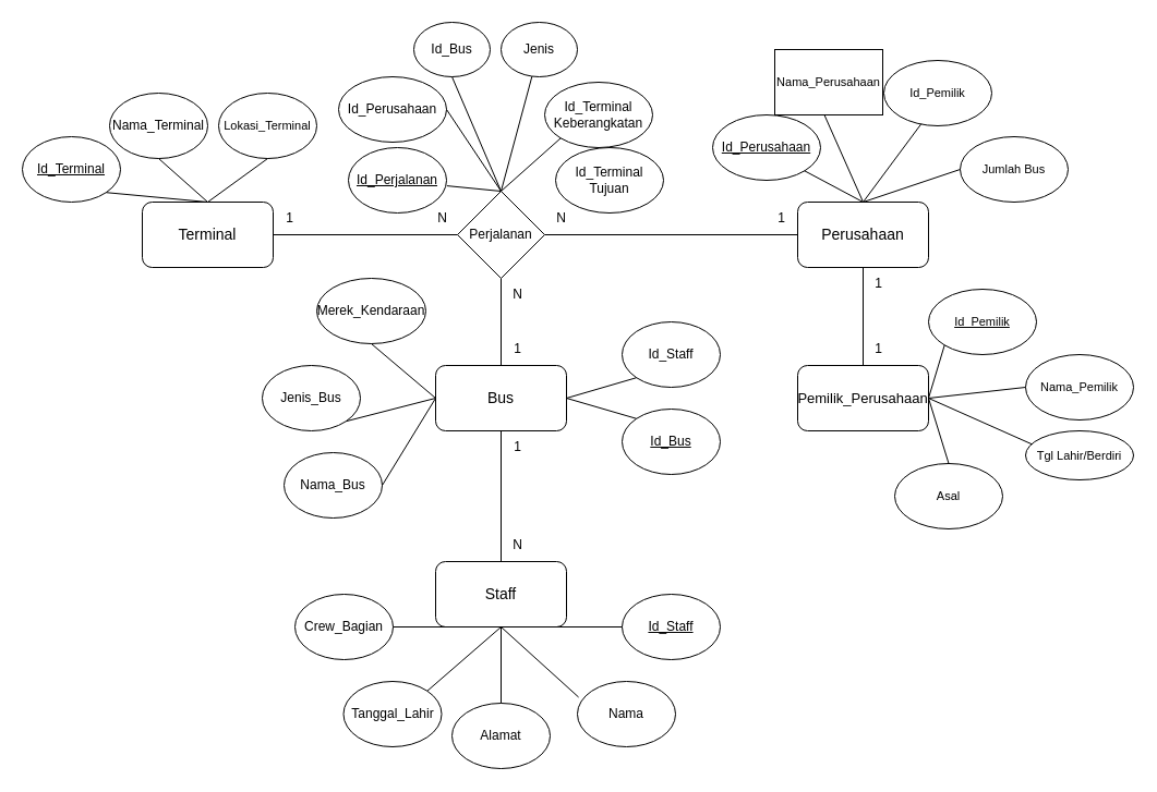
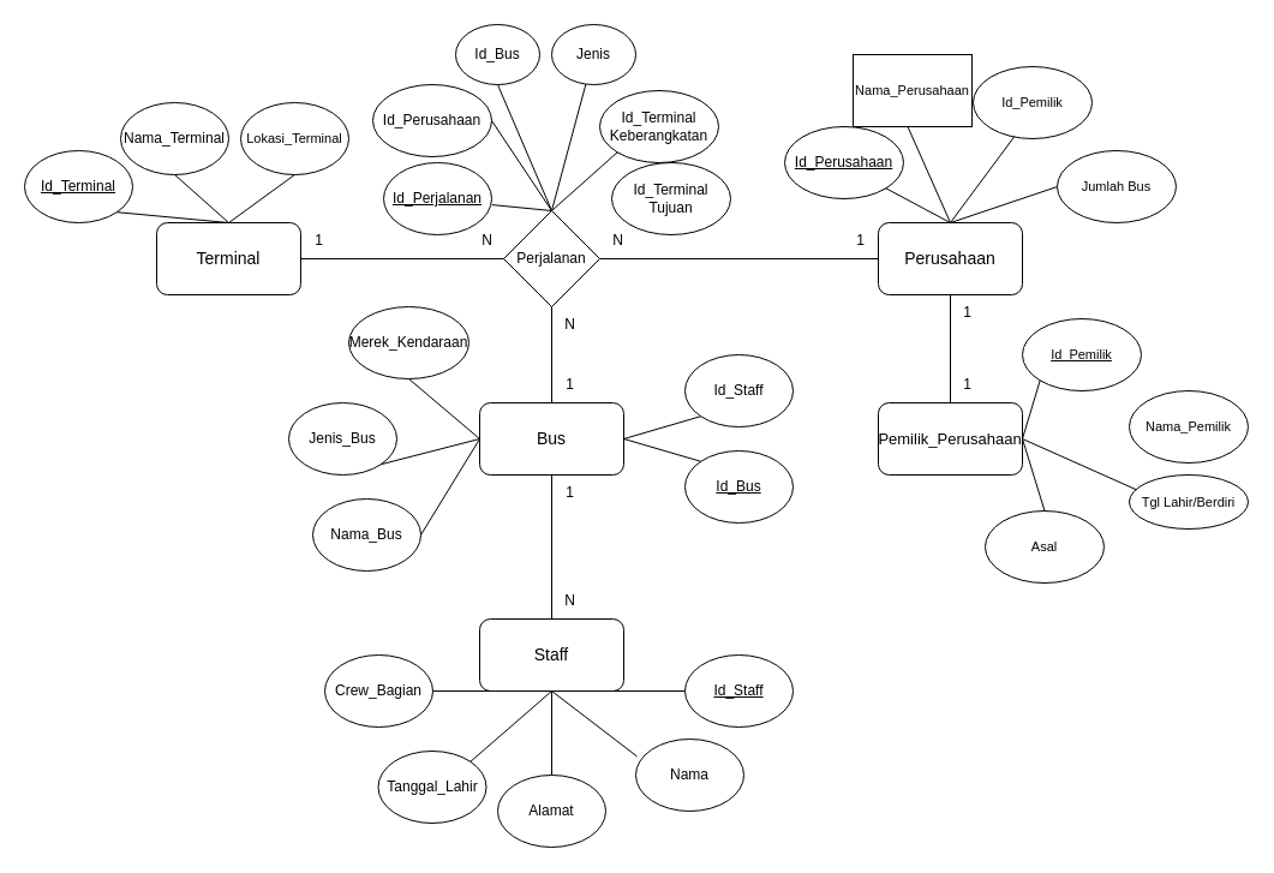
  <mxCell id="0" />
  <mxCell id="1" parent="0" />
  <mxCell id="2" value="&lt;font style=&quot;font-size: 14px;&quot;&gt;Terminal&lt;/font&gt;" style="rounded=1;whiteSpace=wrap;html=1;" parent="1" vertex="1"><mxGeometry x="130" y="185" width="120" height="60" as="geometry" /></mxCell>
  <mxCell id="3" value="&lt;u&gt;Id_Terminal&lt;/u&gt;" style="ellipse;whiteSpace=wrap;html=1;" parent="1" vertex="1"><mxGeometry x="20" y="125" width="90" height="60" as="geometry" /></mxCell>
  <mxCell id="4" value="Nama_Terminal" style="ellipse;whiteSpace=wrap;html=1;" parent="1" vertex="1"><mxGeometry x="100" y="85" width="90" height="60" as="geometry" /></mxCell>
  <mxCell id="5" value="&lt;font style=&quot;font-size: 11px;&quot;&gt;Lokasi_Terminal&lt;/font&gt;" style="ellipse;whiteSpace=wrap;html=1;" parent="1" vertex="1"><mxGeometry x="200" y="85" width="90" height="60" as="geometry" /></mxCell>
  <mxCell id="6" value="" style="endArrow=none;html=1;rounded=0;exitX=1;exitY=1;exitDx=0;exitDy=0;entryX=0.5;entryY=0;entryDx=0;entryDy=0;" parent="1" source="3" target="2" edge="1"><mxGeometry width="50" height="50" relative="1" as="geometry"><mxPoint x="350" y="215" as="sourcePoint" /><mxPoint x="400" y="165" as="targetPoint" /></mxGeometry></mxCell>
  <mxCell id="7" value="" style="endArrow=none;html=1;rounded=0;exitX=0.5;exitY=1;exitDx=0;exitDy=0;entryX=0.5;entryY=0;entryDx=0;entryDy=0;" parent="1" source="4" target="2" edge="1"><mxGeometry width="50" height="50" relative="1" as="geometry"><mxPoint x="350" y="215" as="sourcePoint" /><mxPoint x="400" y="165" as="targetPoint" /></mxGeometry></mxCell>
  <mxCell id="8" value="" style="endArrow=none;html=1;rounded=0;exitX=0.5;exitY=1;exitDx=0;exitDy=0;entryX=0.5;entryY=0;entryDx=0;entryDy=0;" parent="1" source="5" target="2" edge="1"><mxGeometry width="50" height="50" relative="1" as="geometry"><mxPoint x="200" y="145" as="sourcePoint" /><mxPoint x="200" y="195" as="targetPoint" /></mxGeometry></mxCell>
  <mxCell id="9" value="Perjalanan" style="rhombus;whiteSpace=wrap;html=1;" parent="1" vertex="1"><mxGeometry x="419" y="175" width="80" height="80" as="geometry" /></mxCell>
  <mxCell id="10" value="" style="endArrow=none;html=1;rounded=0;exitX=1;exitY=0.5;exitDx=0;exitDy=0;entryX=0;entryY=0.5;entryDx=0;entryDy=0;" parent="1" source="2" target="9" edge="1"><mxGeometry width="50" height="50" relative="1" as="geometry"><mxPoint x="410" y="205" as="sourcePoint" /><mxPoint x="460" y="155" as="targetPoint" /></mxGeometry></mxCell>
  <mxCell id="11" value="&lt;u&gt;Id_Perjalanan&lt;/u&gt;" style="ellipse;whiteSpace=wrap;html=1;" parent="1" vertex="1"><mxGeometry x="319" y="135" width="90" height="60" as="geometry" /></mxCell>
  <mxCell id="12" value="Id_Bus" style="ellipse;whiteSpace=wrap;html=1;" parent="1" vertex="1"><mxGeometry x="379" y="20" width="70" height="50" as="geometry" /></mxCell>
  <mxCell id="13" value="Id_Perusahaan" style="ellipse;whiteSpace=wrap;html=1;" parent="1" vertex="1"><mxGeometry x="310" y="70" width="99" height="60" as="geometry" /></mxCell>
  <mxCell id="14" value="Id_Terminal Tujuan" style="ellipse;whiteSpace=wrap;html=1;" parent="1" vertex="1"><mxGeometry x="509" y="135" width="99" height="60" as="geometry" /></mxCell>
  <mxCell id="15" value="Id_Terminal Keberangkatan" style="ellipse;whiteSpace=wrap;html=1;" parent="1" vertex="1"><mxGeometry x="499" y="75" width="99" height="60" as="geometry" /></mxCell>
  <mxCell id="16" value="Jenis" style="ellipse;whiteSpace=wrap;html=1;" parent="1" vertex="1"><mxGeometry x="459" y="20" width="70" height="50" as="geometry" /></mxCell>
  <mxCell id="17" value="" style="endArrow=none;html=1;rounded=0;exitX=1.005;exitY=0.585;exitDx=0;exitDy=0;exitPerimeter=0;entryX=0.5;entryY=0;entryDx=0;entryDy=0;" parent="1" source="11" target="9" edge="1"><mxGeometry width="50" height="50" relative="1" as="geometry"><mxPoint x="409" y="145" as="sourcePoint" /><mxPoint x="459" y="95" as="targetPoint" /></mxGeometry></mxCell>
  <mxCell id="18" value="" style="endArrow=none;html=1;rounded=0;exitX=1;exitY=0.5;exitDx=0;exitDy=0;entryX=0.5;entryY=0;entryDx=0;entryDy=0;" parent="1" source="13" target="9" edge="1"><mxGeometry width="50" height="50" relative="1" as="geometry"><mxPoint x="419" y="180" as="sourcePoint" /><mxPoint x="469" y="185" as="targetPoint" /></mxGeometry></mxCell>
  <mxCell id="19" value="" style="endArrow=none;html=1;rounded=0;exitX=0.5;exitY=1;exitDx=0;exitDy=0;entryX=0.5;entryY=0;entryDx=0;entryDy=0;" parent="1" source="12" target="9" edge="1"><mxGeometry width="50" height="50" relative="1" as="geometry"><mxPoint x="419" y="110" as="sourcePoint" /><mxPoint x="469" y="185" as="targetPoint" /></mxGeometry></mxCell>
  <mxCell id="20" value="" style="endArrow=none;html=1;rounded=0;entryX=0.5;entryY=0;entryDx=0;entryDy=0;" parent="1" source="16" target="9" edge="1"><mxGeometry width="50" height="50" relative="1" as="geometry"><mxPoint x="424" y="80" as="sourcePoint" /><mxPoint x="469" y="185" as="targetPoint" /></mxGeometry></mxCell>
  <mxCell id="21" value="" style="endArrow=none;html=1;rounded=0;entryX=0.5;entryY=0;entryDx=0;entryDy=0;exitX=0;exitY=1;exitDx=0;exitDy=0;" parent="1" source="15" target="9" edge="1"><mxGeometry width="50" height="50" relative="1" as="geometry"><mxPoint x="497" y="80" as="sourcePoint" /><mxPoint x="469" y="185" as="targetPoint" /></mxGeometry></mxCell>
  <mxCell id="22" value="&lt;font style=&quot;font-size: 14px;&quot;&gt;Perusahaan&lt;/font&gt;" style="rounded=1;whiteSpace=wrap;html=1;" parent="1" vertex="1"><mxGeometry x="731" y="185" width="120" height="60" as="geometry" /></mxCell>
  <mxCell id="23" value="&lt;u&gt;Id_Perusahaan&lt;/u&gt;" style="ellipse;whiteSpace=wrap;html=1;" parent="1" vertex="1"><mxGeometry x="653" y="105" width="99" height="60" as="geometry" /></mxCell>
  <mxCell id="24" value="&lt;font style=&quot;font-size: 11px;&quot;&gt;Nama_Perusahaan&lt;/font&gt;" style="whiteSpace=wrap;html=1;rounded=0;" parent="1" vertex="1"><mxGeometry x="710" y="45" width="99" height="60" as="geometry" /></mxCell>
  <mxCell id="25" value="" style="endArrow=none;html=1;rounded=0;entryX=0.5;entryY=0;entryDx=0;entryDy=0;exitX=1;exitY=1;exitDx=0;exitDy=0;" parent="1" source="23" target="22" edge="1"><mxGeometry width="50" height="50" relative="1" as="geometry"><mxPoint x="595" y="136" as="sourcePoint" /><mxPoint x="540" y="185" as="targetPoint" /></mxGeometry></mxCell>
  <mxCell id="26" value="" style="endArrow=none;html=1;rounded=0;entryX=0.459;entryY=0.998;entryDx=0;entryDy=0;exitX=0.5;exitY=0;exitDx=0;exitDy=0;entryPerimeter=0;" parent="1" source="22" target="24" edge="1"><mxGeometry width="50" height="50" relative="1" as="geometry"><mxPoint x="781" y="195" as="sourcePoint" /><mxPoint x="795" y="203" as="targetPoint" /></mxGeometry></mxCell>
  <mxCell id="27" value="" style="endArrow=none;html=1;rounded=0;exitX=0;exitY=0.5;exitDx=0;exitDy=0;entryX=1;entryY=0.5;entryDx=0;entryDy=0;" parent="1" source="22" target="9" edge="1"><mxGeometry width="50" height="50" relative="1" as="geometry"><mxPoint x="260" y="225" as="sourcePoint" /><mxPoint x="429" y="225" as="targetPoint" /></mxGeometry></mxCell>
  <mxCell id="28" value="&lt;font style=&quot;font-size: 14px;&quot;&gt;Bus&lt;/font&gt;" style="rounded=1;whiteSpace=wrap;html=1;" parent="1" vertex="1"><mxGeometry x="399" y="335" width="120" height="60" as="geometry" /></mxCell>
  <mxCell id="29" value="&lt;u&gt;Id_Bus&lt;/u&gt;" style="ellipse;whiteSpace=wrap;html=1;" parent="1" vertex="1"><mxGeometry x="570" y="375" width="90" height="60" as="geometry" /></mxCell>
  <mxCell id="30" value="Nama_Bus" style="ellipse;whiteSpace=wrap;html=1;" parent="1" vertex="1"><mxGeometry x="260" y="415" width="90" height="60" as="geometry" /></mxCell>
  <mxCell id="31" value="Id_Staff" style="ellipse;whiteSpace=wrap;html=1;" parent="1" vertex="1"><mxGeometry x="570" y="295" width="90" height="60" as="geometry" /></mxCell>
  <mxCell id="32" value="Jenis_Bus" style="ellipse;whiteSpace=wrap;html=1;" parent="1" vertex="1"><mxGeometry x="240" y="335" width="90" height="60" as="geometry" /></mxCell>
  <mxCell id="33" value="Merek_Kendaraan" style="ellipse;whiteSpace=wrap;html=1;" parent="1" vertex="1"><mxGeometry x="290" y="255" width="100" height="60" as="geometry" /></mxCell>
  <mxCell id="34" value="" style="endArrow=none;html=1;rounded=0;exitX=1;exitY=0.5;exitDx=0;exitDy=0;entryX=0;entryY=0.5;entryDx=0;entryDy=0;" parent="1" source="30" target="28" edge="1"><mxGeometry width="50" height="50" relative="1" as="geometry"><mxPoint x="590" y="325" as="sourcePoint" /><mxPoint x="640" y="275" as="targetPoint" /></mxGeometry></mxCell>
  <mxCell id="35" value="" style="endArrow=none;html=1;rounded=0;exitX=1;exitY=1;exitDx=0;exitDy=0;entryX=0;entryY=0.5;entryDx=0;entryDy=0;" parent="1" source="32" target="28" edge="1"><mxGeometry width="50" height="50" relative="1" as="geometry"><mxPoint x="330" y="395" as="sourcePoint" /><mxPoint x="390" y="405" as="targetPoint" /></mxGeometry></mxCell>
  <mxCell id="36" value="" style="endArrow=none;html=1;rounded=0;exitX=0.5;exitY=1;exitDx=0;exitDy=0;entryX=0;entryY=0.5;entryDx=0;entryDy=0;" parent="1" source="33" target="28" edge="1"><mxGeometry width="50" height="50" relative="1" as="geometry"><mxPoint x="337" y="336" as="sourcePoint" /><mxPoint x="395" y="405" as="targetPoint" /></mxGeometry></mxCell>
  <mxCell id="37" value="" style="endArrow=none;html=1;rounded=0;exitX=0;exitY=1;exitDx=0;exitDy=0;entryX=1;entryY=0.5;entryDx=0;entryDy=0;" parent="1" source="31" target="28" edge="1"><mxGeometry width="50" height="50" relative="1" as="geometry"><mxPoint x="330" y="395" as="sourcePoint" /><mxPoint x="420" y="395" as="targetPoint" /></mxGeometry></mxCell>
  <mxCell id="38" value="" style="endArrow=none;html=1;rounded=0;exitX=0;exitY=0;exitDx=0;exitDy=0;entryX=1;entryY=0.5;entryDx=0;entryDy=0;" parent="1" source="29" target="28" edge="1"><mxGeometry width="50" height="50" relative="1" as="geometry"><mxPoint x="357" y="454" as="sourcePoint" /><mxPoint x="530" y="385" as="targetPoint" /></mxGeometry></mxCell>
  <mxCell id="39" value="" style="endArrow=none;html=1;rounded=0;entryX=0.5;entryY=1;entryDx=0;entryDy=0;exitX=0.5;exitY=0;exitDx=0;exitDy=0;" parent="1" source="28" target="9" edge="1"><mxGeometry width="50" height="50" relative="1" as="geometry"><mxPoint x="500" y="355" as="sourcePoint" /><mxPoint x="619" y="265" as="targetPoint" /></mxGeometry></mxCell>
  <mxCell id="40" value="&lt;font style=&quot;font-size: 14px;&quot;&gt;Staff&lt;/font&gt;" style="rounded=1;whiteSpace=wrap;html=1;" parent="1" vertex="1"><mxGeometry x="399" y="515" width="120" height="60" as="geometry" /></mxCell>
  <mxCell id="41" value="" style="endArrow=none;html=1;rounded=0;entryX=0.5;entryY=1;entryDx=0;entryDy=0;exitX=0.5;exitY=0;exitDx=0;exitDy=0;" parent="1" source="40" target="28" edge="1"><mxGeometry width="50" height="50" relative="1" as="geometry"><mxPoint x="469" y="345" as="sourcePoint" /><mxPoint x="469" y="265" as="targetPoint" /></mxGeometry></mxCell>
  <mxCell id="42" value="&lt;u&gt;Id_Staff&lt;/u&gt;" style="ellipse;whiteSpace=wrap;html=1;" parent="1" vertex="1"><mxGeometry x="570" y="545" width="90" height="60" as="geometry" /></mxCell>
- <mxCell id="43" value="Nama" style="ellipse;whiteSpace=wrap;html=1;" parent="1" vertex="1"><mxGeometry x="529" y="625" width="90" height="60" as="geometry" /></mxCell>
+ <mxCell id="43" value="Nama" style="ellipse;whiteSpace=wrap;html=1;" parent="1" vertex="1"><mxGeometry x="529" y="615" width="90" height="60" as="geometry" /></mxCell>
  <mxCell id="44" value="Tanggal_Lahir" style="ellipse;whiteSpace=wrap;html=1;" parent="1" vertex="1"><mxGeometry x="314.5" y="625" width="90" height="60" as="geometry" /></mxCell>
  <mxCell id="45" value="Alamat" style="ellipse;whiteSpace=wrap;html=1;" parent="1" vertex="1"><mxGeometry x="414" y="645" width="90" height="60" as="geometry" /></mxCell>
  <mxCell id="46" value="Crew_Bagian" style="ellipse;whiteSpace=wrap;html=1;" parent="1" vertex="1"><mxGeometry x="270" y="545" width="90" height="60" as="geometry" /></mxCell>
  <mxCell id="47" value="" style="endArrow=none;html=1;rounded=0;entryX=0.5;entryY=1;entryDx=0;entryDy=0;exitX=0.5;exitY=0;exitDx=0;exitDy=0;" parent="1" source="45" target="40" edge="1"><mxGeometry width="50" height="50" relative="1" as="geometry"><mxPoint x="469" y="525" as="sourcePoint" /><mxPoint x="469" y="405" as="targetPoint" /></mxGeometry></mxCell>
  <mxCell id="48" value="" style="endArrow=none;html=1;rounded=0;entryX=0.5;entryY=1;entryDx=0;entryDy=0;exitX=1;exitY=0;exitDx=0;exitDy=0;" parent="1" source="44" target="40" edge="1"><mxGeometry width="50" height="50" relative="1" as="geometry"><mxPoint x="469" y="655" as="sourcePoint" /><mxPoint x="469" y="585" as="targetPoint" /></mxGeometry></mxCell>
  <mxCell id="49" value="" style="endArrow=none;html=1;rounded=0;entryX=0.5;entryY=1;entryDx=0;entryDy=0;exitX=0.012;exitY=0.241;exitDx=0;exitDy=0;exitPerimeter=0;" parent="1" source="43" target="40" edge="1"><mxGeometry width="50" height="50" relative="1" as="geometry"><mxPoint x="401" y="644" as="sourcePoint" /><mxPoint x="469" y="585" as="targetPoint" /></mxGeometry></mxCell>
  <mxCell id="50" value="" style="endArrow=none;html=1;rounded=0;entryX=0.5;entryY=1;entryDx=0;entryDy=0;exitX=0;exitY=0.5;exitDx=0;exitDy=0;" parent="1" source="42" target="40" edge="1"><mxGeometry width="50" height="50" relative="1" as="geometry"><mxPoint x="540" y="649" as="sourcePoint" /><mxPoint x="469" y="585" as="targetPoint" /></mxGeometry></mxCell>
  <mxCell id="51" value="" style="endArrow=none;html=1;rounded=0;entryX=1;entryY=0.5;entryDx=0;entryDy=0;exitX=0.5;exitY=1;exitDx=0;exitDy=0;" parent="1" source="40" target="46" edge="1"><mxGeometry width="50" height="50" relative="1" as="geometry"><mxPoint x="580" y="585" as="sourcePoint" /><mxPoint x="469" y="585" as="targetPoint" /></mxGeometry></mxCell>
  <mxCell id="52" value="&lt;font style=&quot;font-size: 11px;&quot;&gt;Id_Pemilik&lt;/font&gt;" style="ellipse;whiteSpace=wrap;html=1;" vertex="1" parent="1"><mxGeometry x="810" y="55" width="99" height="60" as="geometry" /></mxCell>
  <mxCell id="53" value="&lt;font style=&quot;font-size: 11px;&quot;&gt;Jumlah Bus&lt;/font&gt;" style="ellipse;whiteSpace=wrap;html=1;" vertex="1" parent="1"><mxGeometry x="880" y="125" width="99" height="60" as="geometry" /></mxCell>
  <mxCell id="54" value="" style="endArrow=none;html=1;rounded=0;entryX=0.346;entryY=0.971;entryDx=0;entryDy=0;exitX=0.5;exitY=0;exitDx=0;exitDy=0;entryPerimeter=0;" edge="1" parent="1" source="22" target="52"><mxGeometry width="50" height="50" relative="1" as="geometry"><mxPoint x="801" y="195" as="sourcePoint" /><mxPoint x="807" y="105" as="targetPoint" /></mxGeometry></mxCell>
  <mxCell id="55" value="" style="endArrow=none;html=1;rounded=0;entryX=0;entryY=0.5;entryDx=0;entryDy=0;" edge="1" parent="1" target="53"><mxGeometry width="50" height="50" relative="1" as="geometry"><mxPoint x="791" y="185" as="sourcePoint" /><mxPoint x="871" y="175" as="targetPoint" /></mxGeometry></mxCell>
  <mxCell id="56" value="&lt;font style=&quot;font-size: 13px;&quot;&gt;Pemilik_Perusahaan&lt;/font&gt;" style="rounded=1;whiteSpace=wrap;html=1;" vertex="1" parent="1"><mxGeometry x="731" y="335" width="120" height="60" as="geometry" /></mxCell>
  <mxCell id="57" value="" style="endArrow=none;html=1;rounded=0;entryX=0.5;entryY=1;entryDx=0;entryDy=0;exitX=0.5;exitY=0;exitDx=0;exitDy=0;" edge="1" parent="1" source="56" target="22"><mxGeometry width="50" height="50" relative="1" as="geometry"><mxPoint x="469" y="345" as="sourcePoint" /><mxPoint x="469" y="265" as="targetPoint" /></mxGeometry></mxCell>
  <mxCell id="58" value="&lt;font style=&quot;font-size: 11px;&quot;&gt;&lt;u&gt;Id_Pemilik&lt;/u&gt;&lt;/font&gt;" style="ellipse;whiteSpace=wrap;html=1;" vertex="1" parent="1"><mxGeometry x="851" y="265" width="99" height="60" as="geometry" /></mxCell>
  <mxCell id="59" value="" style="endArrow=none;html=1;rounded=0;entryX=0;entryY=1;entryDx=0;entryDy=0;exitX=1;exitY=0.5;exitDx=0;exitDy=0;" edge="1" target="58" parent="1" source="56"><mxGeometry width="50" height="50" relative="1" as="geometry"><mxPoint x="870.5" y="405" as="sourcePoint" /><mxPoint x="886.5" y="325" as="targetPoint" /></mxGeometry></mxCell>
  <mxCell id="60" value="&lt;font style=&quot;font-size: 11px;&quot;&gt;Nama_Pemilik&lt;/font&gt;" style="ellipse;whiteSpace=wrap;html=1;" vertex="1" parent="1"><mxGeometry x="940" y="325" width="99" height="60" as="geometry" /></mxCell>
- <mxCell id="61" value="" style="endArrow=none;html=1;rounded=0;entryX=0;entryY=0.5;entryDx=0;entryDy=0;exitX=1;exitY=0.5;exitDx=0;exitDy=0;" edge="1" parent="1" source="56" target="60"><mxGeometry width="50" height="50" relative="1" as="geometry"><mxPoint x="861" y="375" as="sourcePoint" /><mxPoint x="934" y="343" as="targetPoint" /></mxGeometry></mxCell>
  <mxCell id="62" value="&lt;font style=&quot;font-size: 11px;&quot;&gt;Tgl Lahir/Berdiri&lt;/font&gt;" style="ellipse;whiteSpace=wrap;html=1;" vertex="1" parent="1"><mxGeometry x="940" y="395" width="99" height="45" as="geometry" /></mxCell>
  <mxCell id="63" value="&lt;font style=&quot;font-size: 11px;&quot;&gt;Asal&lt;/font&gt;" style="ellipse;whiteSpace=wrap;html=1;" vertex="1" parent="1"><mxGeometry x="820" y="425" width="99" height="60" as="geometry" /></mxCell>
  <mxCell id="64" value="" style="endArrow=none;html=1;rounded=0;entryX=0.058;entryY=0.272;entryDx=0;entryDy=0;exitX=1;exitY=0.5;exitDx=0;exitDy=0;entryPerimeter=0;" edge="1" parent="1" source="56" target="62"><mxGeometry width="50" height="50" relative="1" as="geometry"><mxPoint x="861" y="375" as="sourcePoint" /><mxPoint x="950" y="365" as="targetPoint" /></mxGeometry></mxCell>
  <mxCell id="65" value="" style="endArrow=none;html=1;rounded=0;entryX=0.5;entryY=0;entryDx=0;entryDy=0;exitX=1;exitY=0.5;exitDx=0;exitDy=0;" edge="1" parent="1" source="56" target="63"><mxGeometry width="50" height="50" relative="1" as="geometry"><mxPoint x="861" y="375" as="sourcePoint" /><mxPoint x="956" y="421" as="targetPoint" /></mxGeometry></mxCell>
  <mxCell id="66" value="1" style="text;html=1;align=center;verticalAlign=middle;resizable=0;points=[];autosize=1;strokeColor=none;fillColor=none;" vertex="1" parent="1"><mxGeometry x="250" y="185" width="30" height="30" as="geometry" /></mxCell>
  <mxCell id="67" value="N" style="text;html=1;align=center;verticalAlign=middle;resizable=0;points=[];autosize=1;strokeColor=none;fillColor=none;" vertex="1" parent="1"><mxGeometry x="390" y="185" width="30" height="30" as="geometry" /></mxCell>
  <mxCell id="68" value="N" style="text;html=1;align=center;verticalAlign=middle;resizable=0;points=[];autosize=1;strokeColor=none;fillColor=none;" vertex="1" parent="1"><mxGeometry x="499" y="185" width="30" height="30" as="geometry" /></mxCell>
  <mxCell id="69" value="N" style="text;html=1;align=center;verticalAlign=middle;resizable=0;points=[];autosize=1;strokeColor=none;fillColor=none;" vertex="1" parent="1"><mxGeometry x="459" y="255" width="30" height="30" as="geometry" /></mxCell>
  <mxCell id="70" value="1" style="text;html=1;align=center;verticalAlign=middle;resizable=0;points=[];autosize=1;strokeColor=none;fillColor=none;" vertex="1" parent="1"><mxGeometry x="701" y="185" width="30" height="30" as="geometry" /></mxCell>
  <mxCell id="71" value="1" style="text;html=1;align=center;verticalAlign=middle;resizable=0;points=[];autosize=1;strokeColor=none;fillColor=none;" vertex="1" parent="1"><mxGeometry x="790" y="245" width="30" height="30" as="geometry" /></mxCell>
  <mxCell id="72" value="1" style="text;html=1;align=center;verticalAlign=middle;resizable=0;points=[];autosize=1;strokeColor=none;fillColor=none;" vertex="1" parent="1"><mxGeometry x="790" y="305" width="30" height="30" as="geometry" /></mxCell>
  <mxCell id="73" value="1" style="text;html=1;align=center;verticalAlign=middle;resizable=0;points=[];autosize=1;strokeColor=none;fillColor=none;" vertex="1" parent="1"><mxGeometry x="459" y="305" width="30" height="30" as="geometry" /></mxCell>
  <mxCell id="74" value="1" style="text;html=1;align=center;verticalAlign=middle;resizable=0;points=[];autosize=1;strokeColor=none;fillColor=none;" vertex="1" parent="1"><mxGeometry x="459" y="395" width="30" height="30" as="geometry" /></mxCell>
  <mxCell id="75" value="N" style="text;html=1;align=center;verticalAlign=middle;resizable=0;points=[];autosize=1;strokeColor=none;fillColor=none;" vertex="1" parent="1"><mxGeometry x="459" y="485" width="30" height="30" as="geometry" /></mxCell>
